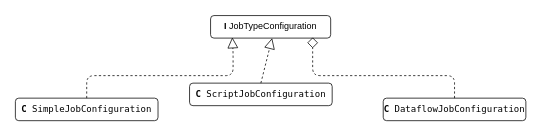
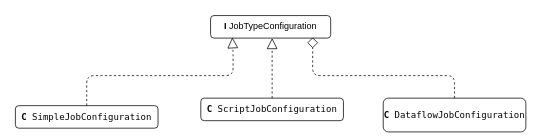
  <mxCell id="0" />
  <mxCell id="1" parent="0" />
  <mxCell id="2" value="&lt;b&gt;I&lt;/b&gt; JobTypeConfiguration" style="rounded=1;whiteSpace=wrap;html=1;" parent="1" vertex="1"><mxGeometry x="280" y="20" width="160" height="30" as="geometry" /></mxCell>
- <mxCell id="3" value="&lt;pre&gt;&lt;b&gt;C&lt;/b&gt; SimpleJobConfiguration&lt;/pre&gt;" style="rounded=1;whiteSpace=wrap;html=1;" parent="1" vertex="1"><mxGeometry x="20" y="130" width="190" height="30" as="geometry" /></mxCell>
- <mxCell id="4" value="&lt;pre&gt;&lt;pre&gt;&lt;b&gt;C&lt;/b&gt; ScriptJobConfiguration&lt;/pre&gt;&lt;/pre&gt;" style="rounded=1;whiteSpace=wrap;html=1;" vertex="1" parent="1"><mxGeometry x="252" y="110" width="190" height="30" as="geometry" /></mxCell>
- <mxCell id="5" value="&lt;pre&gt;&lt;pre&gt;&lt;b&gt;C&lt;/b&gt; DataflowJobConfiguration&lt;/pre&gt;&lt;/pre&gt;" style="rounded=1;whiteSpace=wrap;html=1;" vertex="1" parent="1"><mxGeometry x="510" y="130" width="190" height="30" as="geometry" /></mxCell>
+ <mxCell id="3" value="&lt;pre&gt;&lt;b&gt;C&lt;/b&gt; SimpleJobConfiguration&lt;/pre&gt;" style="rounded=1;whiteSpace=wrap;html=1;" parent="1" vertex="1"><mxGeometry x="20" y="140" width="190" height="30" as="geometry" /></mxCell>
+ <mxCell id="4" value="&lt;pre&gt;&lt;pre&gt;&lt;b&gt;C&lt;/b&gt; ScriptJobConfiguration&lt;/pre&gt;&lt;/pre&gt;" style="rounded=1;whiteSpace=wrap;html=1;" vertex="1" parent="1"><mxGeometry x="267" y="130" width="190" height="30" as="geometry" /></mxCell>
+ <mxCell id="5" value="&lt;pre&gt;&lt;pre&gt;&lt;b&gt;C&lt;/b&gt; DataflowJobConfiguration&lt;/pre&gt;&lt;/pre&gt;" style="rounded=1;whiteSpace=wrap;html=1;" vertex="1" parent="1"><mxGeometry x="510" y="130" width="190" height="45" as="geometry" /></mxCell>
  <mxCell id="6" value="" style="endArrow=block;dashed=1;endFill=0;endSize=12;html=1;entryX=0.181;entryY=0.967;entryDx=0;entryDy=0;exitX=0.5;exitY=0;exitDx=0;exitDy=0;entryPerimeter=0;" parent="1" edge="1" target="2" source="3"><mxGeometry width="160" relative="1" as="geometry"><mxPoint x="130" y="110" as="sourcePoint" /><mxPoint x="300" y="110" as="targetPoint" /><Array as="points"><mxPoint x="115" y="100" /><mxPoint x="310" y="100" /><mxPoint x="310" y="70" /></Array></mxGeometry></mxCell>
  <mxCell id="7" value="" style="endArrow=block;dashed=1;endFill=0;endSize=12;html=1;exitX=0.5;exitY=0;exitDx=0;exitDy=0;" edge="1" parent="1" source="4"><mxGeometry width="160" relative="1" as="geometry"><mxPoint x="112" y="220" as="sourcePoint" /><mxPoint x="362" y="50" as="targetPoint" /></mxGeometry></mxCell>
  <mxCell id="8" value="" style="endArrow=diamond;dashed=1;endFill=0;endSize=12;html=1;entryX=0.85;entryY=0.967;entryDx=0;entryDy=0;entryPerimeter=0;exitX=0.5;exitY=0;exitDx=0;exitDy=0;" edge="1" parent="1" source="5" target="2"><mxGeometry width="160" relative="1" as="geometry"><mxPoint x="20" y="180" as="sourcePoint" /><mxPoint x="180" y="180" as="targetPoint" /><Array as="points"><mxPoint x="605" y="100" /><mxPoint x="416" y="100" /></Array></mxGeometry></mxCell>
